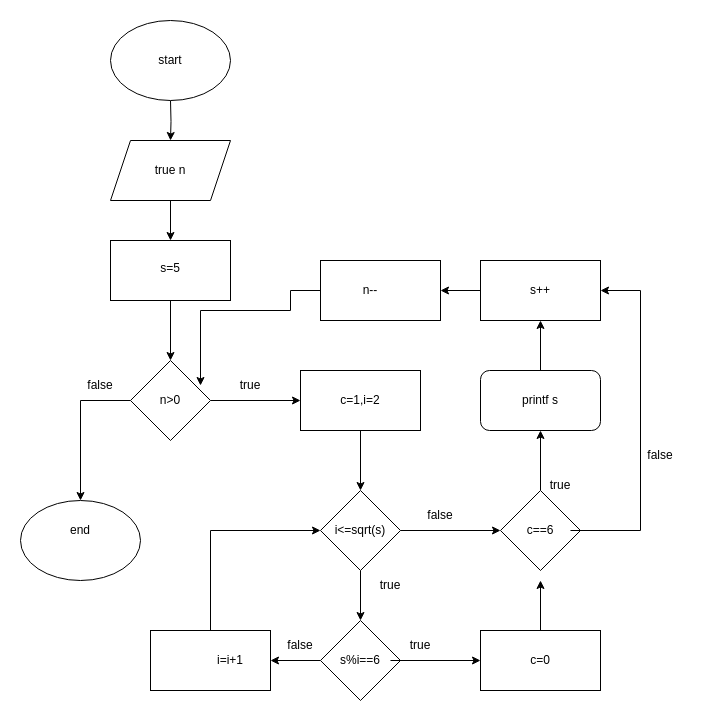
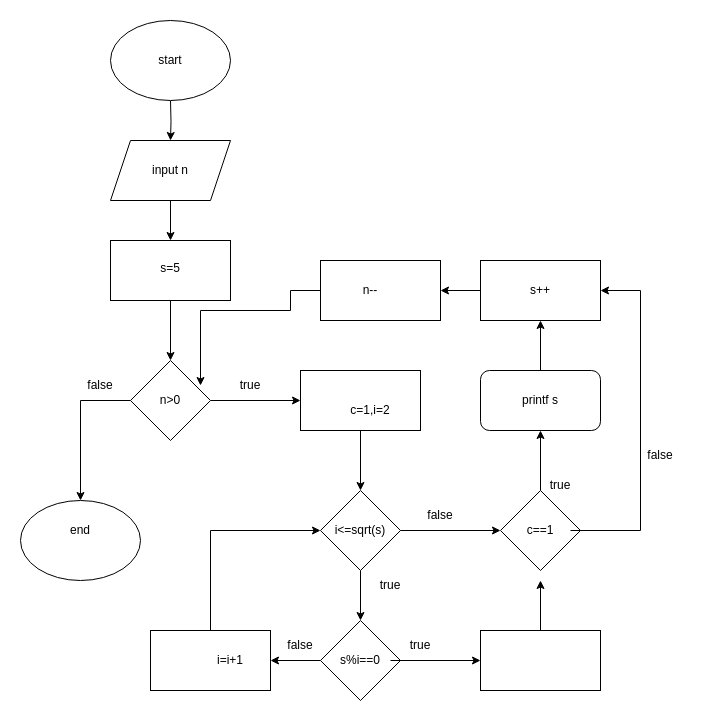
  <mxCell id="0" />
  <mxCell id="1" parent="0" />
  <mxCell id="2" style="edgeStyle=orthogonalEdgeStyle;rounded=0;orthogonalLoop=1;jettySize=auto;html=1;exitX=0.5;exitY=1;exitDx=0;exitDy=0;entryX=0.5;entryY=0;entryDx=0;entryDy=0;" edge="1" parent="1" target="6"><mxGeometry relative="1" as="geometry"><mxPoint x="170" y="100" as="sourcePoint" /></mxGeometry></mxCell>
  <mxCell id="3" value="" style="ellipse;whiteSpace=wrap;html=1;" vertex="1" parent="1"><mxGeometry x="110" y="20" width="120" height="80" as="geometry" /></mxCell>
  <mxCell id="4" value="start" style="text;html=1;align=center;verticalAlign=middle;whiteSpace=wrap;rounded=0;" vertex="1" parent="1"><mxGeometry y="45" width="60" height="30" as="geometry" x="140" /></mxCell>
  <mxCell id="5" style="edgeStyle=orthogonalEdgeStyle;rounded=0;orthogonalLoop=1;jettySize=auto;html=1;exitX=0.5;exitY=1;exitDx=0;exitDy=0;entryX=0.5;entryY=0;entryDx=0;entryDy=0;" edge="1" parent="1" source="6" target="9"><mxGeometry relative="1" as="geometry" /></mxCell>
  <mxCell id="6" value="" style="shape=parallelogram;perimeter=parallelogramPerimeter;whiteSpace=wrap;html=1;fixedSize=1;" vertex="1" parent="1"><mxGeometry x="110" y="140" width="120" height="60" as="geometry" /></mxCell>
- <mxCell id="7" value="true n" style="text;html=1;align=center;verticalAlign=middle;whiteSpace=wrap;rounded=0;" vertex="1" parent="1"><mxGeometry y="155" width="60" height="30" as="geometry" x="140" /></mxCell>
+ <mxCell id="7" value="input n" style="text;html=1;align=center;verticalAlign=middle;whiteSpace=wrap;rounded=0;" vertex="1" parent="1"><mxGeometry y="155" width="60" height="30" as="geometry" x="140" /></mxCell>
  <mxCell id="8" style="edgeStyle=orthogonalEdgeStyle;rounded=0;orthogonalLoop=1;jettySize=auto;html=1;exitX=0.5;exitY=1;exitDx=0;exitDy=0;entryX=0.5;entryY=0;entryDx=0;entryDy=0;" edge="1" parent="1" source="9" target="13"><mxGeometry relative="1" as="geometry" /></mxCell>
  <mxCell id="9" value="" style="rounded=0;whiteSpace=wrap;html=1;" vertex="1" parent="1"><mxGeometry x="110" y="240" width="120" height="60" as="geometry" /></mxCell>
  <mxCell id="10" value="s=5" style="text;html=1;align=center;verticalAlign=middle;whiteSpace=wrap;rounded=0;" vertex="1" parent="1"><mxGeometry y="250" width="60" height="35" as="geometry" x="140" /></mxCell>
  <mxCell id="11" style="edgeStyle=orthogonalEdgeStyle;rounded=0;orthogonalLoop=1;jettySize=auto;html=1;exitX=1;exitY=0.5;exitDx=0;exitDy=0;" edge="1" parent="1" source="13" target="18"><mxGeometry relative="1" as="geometry" /></mxCell>
  <mxCell id="12" style="edgeStyle=orthogonalEdgeStyle;rounded=0;orthogonalLoop=1;jettySize=auto;html=1;exitX=0;exitY=0.5;exitDx=0;exitDy=0;entryX=0.5;entryY=0;entryDx=0;entryDy=0;" edge="1" parent="1" source="13" target="15"><mxGeometry relative="1" as="geometry" /></mxCell>
  <mxCell id="13" value="" style="rhombus;whiteSpace=wrap;html=1;" vertex="1" parent="1"><mxGeometry x="130" y="360" width="80" height="80" as="geometry" /></mxCell>
  <mxCell id="14" value="n&amp;gt;0" style="text;html=1;align=center;verticalAlign=middle;whiteSpace=wrap;rounded=0;" vertex="1" parent="1"><mxGeometry y="385" width="60" height="30" as="geometry" x="140" /></mxCell>
  <mxCell id="15" value="" style="ellipse;whiteSpace=wrap;html=1;" vertex="1" parent="1"><mxGeometry x="20" y="500" width="120" height="80" as="geometry" /></mxCell>
  <mxCell id="16" value="end" style="text;html=1;align=center;verticalAlign=middle;whiteSpace=wrap;rounded=0;" vertex="1" parent="1"><mxGeometry x="50" y="515" width="60" height="30" as="geometry" /></mxCell>
  <mxCell id="17" style="edgeStyle=orthogonalEdgeStyle;rounded=0;orthogonalLoop=1;jettySize=auto;html=1;entryX=0.5;entryY=0;entryDx=0;entryDy=0;" edge="1" parent="1" source="18" target="21"><mxGeometry relative="1" as="geometry" /></mxCell>
  <mxCell id="18" value="" style="rounded=0;whiteSpace=wrap;html=1;" vertex="1" parent="1"><mxGeometry x="300" y="370" width="120" height="60" as="geometry" /></mxCell>
- <mxCell id="19" value="c=1,i=2" style="text;html=1;align=center;verticalAlign=middle;whiteSpace=wrap;rounded=0;" vertex="1" parent="1"><mxGeometry x="330" y="385" width="60" height="30" as="geometry" /></mxCell>
+ <mxCell id="19" value="c=1,i=2" style="text;html=1;align=center;verticalAlign=middle;whiteSpace=wrap;rounded=0;" vertex="1" parent="1"><mxGeometry x="340" y="395" width="60" height="30" as="geometry" /></mxCell>
  <mxCell id="20" style="edgeStyle=orthogonalEdgeStyle;rounded=0;orthogonalLoop=1;jettySize=auto;html=1;exitX=0.5;exitY=1;exitDx=0;exitDy=0;entryX=0.5;entryY=0;entryDx=0;entryDy=0;" edge="1" parent="1" source="21" target="25"><mxGeometry relative="1" as="geometry" /></mxCell>
  <mxCell id="21" value="" style="rhombus;whiteSpace=wrap;html=1;" vertex="1" parent="1"><mxGeometry x="320" y="490" width="80" height="80" as="geometry" /></mxCell>
  <mxCell id="22" style="edgeStyle=orthogonalEdgeStyle;rounded=0;orthogonalLoop=1;jettySize=auto;html=1;entryX=0;entryY=0.5;entryDx=0;entryDy=0;exitX=1;exitY=0.5;exitDx=0;exitDy=0;" edge="1" parent="1" source="21" target="39"><mxGeometry relative="1" as="geometry"><mxPoint x="410" y="530" as="sourcePoint" /><Array as="points" /></mxGeometry></mxCell>
  <mxCell id="23" value="i&amp;lt;=sqrt(s)" style="text;html=1;align=center;verticalAlign=middle;whiteSpace=wrap;rounded=0;" vertex="1" parent="1"><mxGeometry x="330" y="515" width="60" height="30" as="geometry" /></mxCell>
  <mxCell id="24" style="edgeStyle=orthogonalEdgeStyle;rounded=0;orthogonalLoop=1;jettySize=auto;html=1;exitX=0;exitY=0.5;exitDx=0;exitDy=0;entryX=1;entryY=0.5;entryDx=0;entryDy=0;" edge="1" parent="1" source="25" target="32"><mxGeometry relative="1" as="geometry" /></mxCell>
  <mxCell id="25" value="" style="rhombus;whiteSpace=wrap;html=1;" vertex="1" parent="1"><mxGeometry x="320" y="620" width="80" height="80" as="geometry" /></mxCell>
  <mxCell id="26" style="edgeStyle=orthogonalEdgeStyle;rounded=0;orthogonalLoop=1;jettySize=auto;html=1;entryX=0;entryY=0.5;entryDx=0;entryDy=0;" edge="1" parent="1" source="27" target="29"><mxGeometry relative="1" as="geometry" /></mxCell>
- <mxCell id="27" value="s%i==6" style="text;html=1;align=center;verticalAlign=middle;whiteSpace=wrap;rounded=0;" vertex="1" parent="1"><mxGeometry x="330" y="645" width="60" height="30" as="geometry" /></mxCell>
+ <mxCell id="27" value="s%i==0" style="text;html=1;align=center;verticalAlign=middle;whiteSpace=wrap;rounded=0;" vertex="1" parent="1"><mxGeometry x="330" y="645" width="60" height="30" as="geometry" /></mxCell>
  <mxCell id="28" style="edgeStyle=orthogonalEdgeStyle;rounded=0;orthogonalLoop=1;jettySize=auto;html=1;" edge="1" parent="1" source="29"><mxGeometry relative="1" as="geometry"><mxPoint x="540" y="580" as="targetPoint" /></mxGeometry></mxCell>
  <mxCell id="29" value="" style="rounded=0;whiteSpace=wrap;html=1;" vertex="1" parent="1"><mxGeometry x="480" y="630" width="120" height="60" as="geometry" /></mxCell>
- <mxCell id="30" value="c=0" style="text;html=1;align=center;verticalAlign=middle;whiteSpace=wrap;rounded=0;" vertex="1" parent="1"><mxGeometry x="510" y="645" width="60" height="30" as="geometry" /></mxCell>
  <mxCell id="31" style="edgeStyle=orthogonalEdgeStyle;rounded=0;orthogonalLoop=1;jettySize=auto;html=1;exitX=0.5;exitY=0;exitDx=0;exitDy=0;entryX=0;entryY=0.5;entryDx=0;entryDy=0;" edge="1" parent="1" source="32" target="21"><mxGeometry relative="1" as="geometry" /></mxCell>
  <mxCell id="32" value="" style="rounded=0;whiteSpace=wrap;html=1;" vertex="1" parent="1"><mxGeometry x="150" y="630" width="120" height="60" as="geometry" /></mxCell>
  <mxCell id="33" value="i=i+1" style="text;html=1;align=center;verticalAlign=middle;whiteSpace=wrap;rounded=0;" vertex="1" parent="1"><mxGeometry x="200" y="645" width="60" height="30" as="geometry" /></mxCell>
  <mxCell id="34" value="true" style="text;html=1;align=center;verticalAlign=middle;whiteSpace=wrap;rounded=0;" vertex="1" parent="1"><mxGeometry x="220" y="370" width="60" height="30" as="geometry" /></mxCell>
  <mxCell id="35" value="true" style="text;html=1;align=center;verticalAlign=middle;whiteSpace=wrap;rounded=0;" vertex="1" parent="1"><mxGeometry x="360" y="570" width="60" height="30" as="geometry" /></mxCell>
  <mxCell id="36" value="true" style="text;html=1;align=center;verticalAlign=middle;whiteSpace=wrap;rounded=0;" vertex="1" parent="1"><mxGeometry x="390" y="630" width="60" height="30" as="geometry" /></mxCell>
  <mxCell id="37" value="false" style="text;html=1;align=center;verticalAlign=middle;whiteSpace=wrap;rounded=0;" vertex="1" parent="1"><mxGeometry x="270" y="630" width="60" height="30" as="geometry" /></mxCell>
  <mxCell id="38" style="edgeStyle=orthogonalEdgeStyle;rounded=0;orthogonalLoop=1;jettySize=auto;html=1;exitX=0.5;exitY=0;exitDx=0;exitDy=0;" edge="1" parent="1" source="39" target="43"><mxGeometry relative="1" as="geometry" /></mxCell>
  <mxCell id="39" value="" style="rhombus;whiteSpace=wrap;html=1;" vertex="1" parent="1"><mxGeometry x="500" y="490" width="80" height="80" as="geometry" /></mxCell>
  <mxCell id="40" style="edgeStyle=orthogonalEdgeStyle;rounded=0;orthogonalLoop=1;jettySize=auto;html=1;exitX=1;exitY=0.5;exitDx=0;exitDy=0;entryX=1;entryY=0.5;entryDx=0;entryDy=0;" edge="1" parent="1" source="41" target="46"><mxGeometry relative="1" as="geometry"><Array as="points"><mxPoint x="640" y="530" /><mxPoint x="640" y="290" /></Array></mxGeometry></mxCell>
- <mxCell id="41" value="c==6" style="text;html=1;align=center;verticalAlign=middle;whiteSpace=wrap;rounded=0;" vertex="1" parent="1"><mxGeometry x="510" y="515" width="60" height="30" as="geometry" /></mxCell>
+ <mxCell id="41" value="c==1" style="text;html=1;align=center;verticalAlign=middle;whiteSpace=wrap;rounded=0;" vertex="1" parent="1"><mxGeometry x="510" y="515" width="60" height="30" as="geometry" /></mxCell>
  <mxCell id="42" style="edgeStyle=orthogonalEdgeStyle;rounded=0;orthogonalLoop=1;jettySize=auto;html=1;" edge="1" parent="1" source="43"><mxGeometry relative="1" as="geometry"><mxPoint x="540" y="320" as="targetPoint" /></mxGeometry></mxCell>
  <mxCell id="43" value="" style="rounded=1;whiteSpace=wrap;html=1;" vertex="1" parent="1"><mxGeometry x="480" y="370" width="120" height="60" as="geometry" /></mxCell>
  <mxCell id="44" value="printf s" style="text;html=1;align=center;verticalAlign=middle;whiteSpace=wrap;rounded=0;" vertex="1" parent="1"><mxGeometry x="510" y="385" width="60" height="30" as="geometry" /></mxCell>
  <mxCell id="45" style="edgeStyle=orthogonalEdgeStyle;rounded=0;orthogonalLoop=1;jettySize=auto;html=1;exitX=0;exitY=0.5;exitDx=0;exitDy=0;entryX=1;entryY=0.5;entryDx=0;entryDy=0;" edge="1" parent="1" source="46" target="50"><mxGeometry relative="1" as="geometry" /></mxCell>
  <mxCell id="46" value="" style="rounded=0;whiteSpace=wrap;html=1;" vertex="1" parent="1"><mxGeometry x="480" y="260" width="120" height="60" as="geometry" /></mxCell>
  <mxCell id="47" value="false" style="text;html=1;align=center;verticalAlign=middle;whiteSpace=wrap;rounded=0;" vertex="1" parent="1"><mxGeometry x="410" y="500" width="60" height="30" as="geometry" /></mxCell>
  <mxCell id="48" value="true" style="text;html=1;align=center;verticalAlign=middle;whiteSpace=wrap;rounded=0;" vertex="1" parent="1"><mxGeometry x="530" y="470" width="60" height="30" as="geometry" /></mxCell>
  <mxCell id="49" style="edgeStyle=orthogonalEdgeStyle;rounded=0;orthogonalLoop=1;jettySize=auto;html=1;exitX=0;exitY=0.5;exitDx=0;exitDy=0;entryX=1;entryY=0;entryDx=0;entryDy=0;" edge="1" parent="1" source="50" target="14"><mxGeometry relative="1" as="geometry"><Array as="points"><mxPoint x="290" y="290" /><mxPoint x="290" y="310" /><mxPoint x="200" y="310" /></Array></mxGeometry></mxCell>
  <mxCell id="50" value="" style="rounded=0;whiteSpace=wrap;html=1;" vertex="1" parent="1"><mxGeometry x="320" y="260" width="120" height="60" as="geometry" /></mxCell>
  <mxCell id="51" value="s++" style="text;html=1;align=center;verticalAlign=middle;whiteSpace=wrap;rounded=0;" vertex="1" parent="1"><mxGeometry x="510" y="275" width="60" height="30" as="geometry" /></mxCell>
  <mxCell id="52" value="n--" style="text;html=1;align=center;verticalAlign=middle;whiteSpace=wrap;rounded=0;" vertex="1" parent="1"><mxGeometry x="340" y="275" width="60" height="30" as="geometry" /></mxCell>
  <mxCell id="53" value="false" style="text;html=1;align=center;verticalAlign=middle;whiteSpace=wrap;rounded=0;" vertex="1" parent="1"><mxGeometry x="630" y="440" width="60" height="30" as="geometry" /></mxCell>
  <mxCell id="54" value="false" style="text;html=1;align=center;verticalAlign=middle;whiteSpace=wrap;rounded=0;" vertex="1" parent="1"><mxGeometry x="70" y="370" width="60" height="30" as="geometry" /></mxCell>
